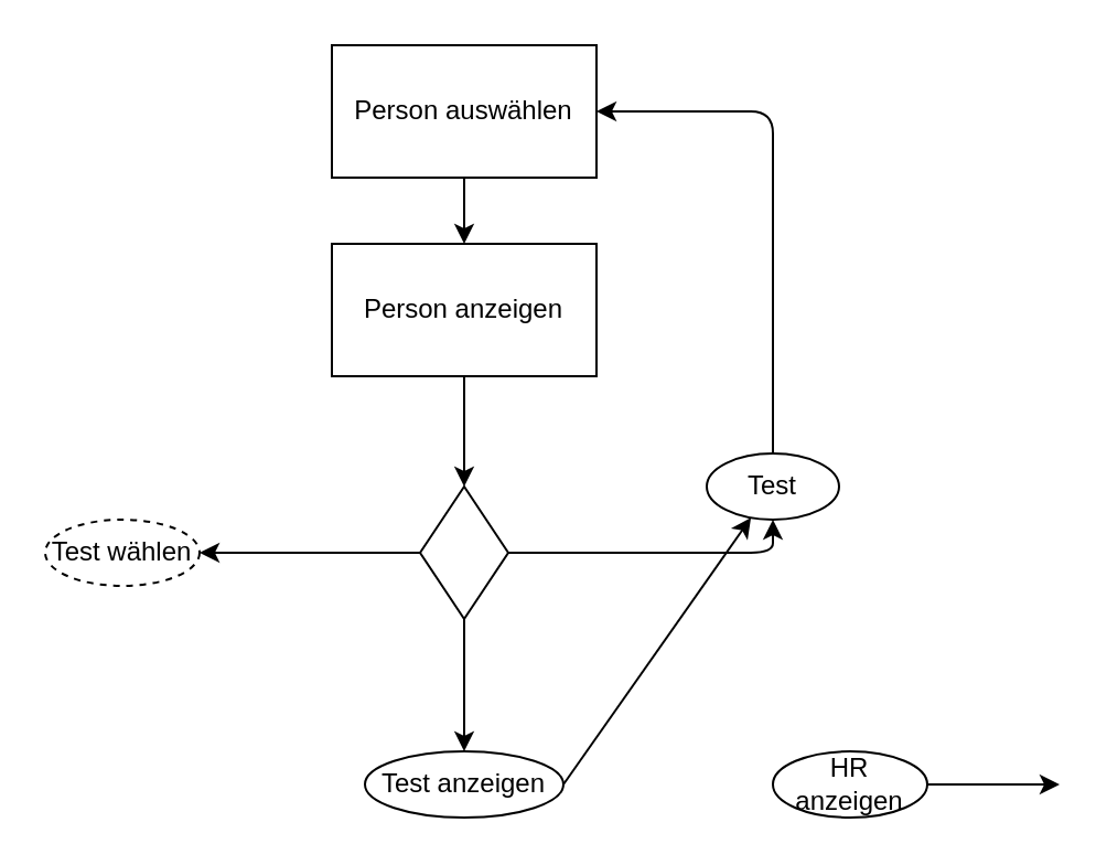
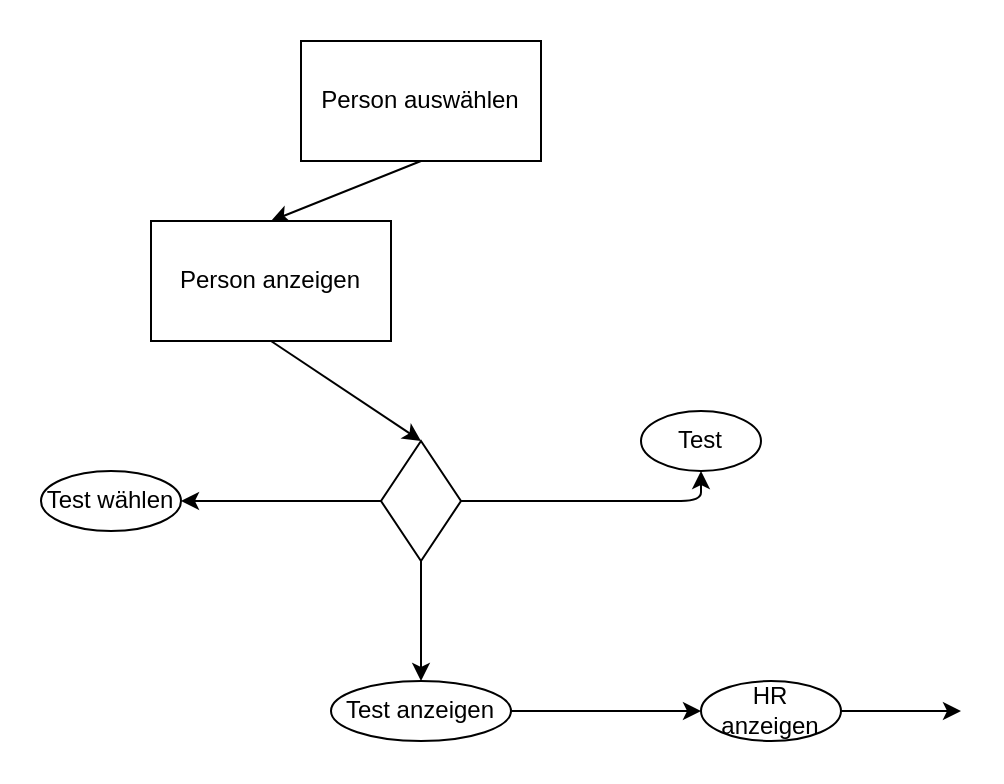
  <mxCell id="0" />
  <mxCell id="1" parent="0" />
  <mxCell id="2" style="edgeStyle=none;html=1;exitX=0.5;exitY=1;exitDx=0;exitDy=0;entryX=0.5;entryY=0;entryDx=0;entryDy=0;" edge="1" parent="1" source="3" target="5"><mxGeometry relative="1" as="geometry" /></mxCell>
  <mxCell id="3" value="Person auswählen" style="rounded=0;whiteSpace=wrap;html=1;" vertex="1" parent="1"><mxGeometry x="150" y="20" width="120" height="60" as="geometry" /></mxCell>
  <mxCell id="4" style="edgeStyle=none;html=1;exitX=0.5;exitY=1;exitDx=0;exitDy=0;entryX=0.5;entryY=0;entryDx=0;entryDy=0;" edge="1" parent="1" source="5" target="9"><mxGeometry relative="1" as="geometry" /></mxCell>
- <mxCell id="5" value="Person anzeigen" style="whiteSpace=wrap;html=1;" vertex="1" parent="1"><mxGeometry x="150" y="110" width="120" height="60" as="geometry" /></mxCell>
+ <mxCell id="5" value="Person anzeigen" style="whiteSpace=wrap;html=1;" vertex="1" parent="1"><mxGeometry x="75" y="110" width="120" height="60" as="geometry" /></mxCell>
  <mxCell id="6" style="edgeStyle=none;html=1;exitX=0;exitY=0.5;exitDx=0;exitDy=0;entryX=1;entryY=0.5;entryDx=0;entryDy=0;" edge="1" parent="1" source="9" target="10"><mxGeometry relative="1" as="geometry" /></mxCell>
  <mxCell id="7" style="edgeStyle=none;html=1;exitX=0.5;exitY=1;exitDx=0;exitDy=0;entryX=0.5;entryY=0;entryDx=0;entryDy=0;" edge="1" parent="1" source="9" target="12"><mxGeometry relative="1" as="geometry" /></mxCell>
  <mxCell id="8" style="edgeStyle=none;html=1;exitX=1;exitY=0.5;exitDx=0;exitDy=0;entryX=0.5;entryY=1;entryDx=0;entryDy=0;" edge="1" parent="1" source="9" target="16"><mxGeometry relative="1" as="geometry"><Array as="points"><mxPoint x="350" y="250" /></Array></mxGeometry></mxCell>
  <mxCell id="9" value="" style="rhombus;whiteSpace=wrap;html=1;" vertex="1" parent="1"><mxGeometry x="190" y="220" width="40" height="60" as="geometry" /></mxCell>
- <mxCell id="10" value="Test wählen" style="ellipse;whiteSpace=wrap;html=1;dashed=1;" vertex="1" parent="1"><mxGeometry x="20" y="235" width="70" height="30" as="geometry" /></mxCell>
- <mxCell id="11" style="edgeStyle=none;html=1;exitX=1;exitY=0.5;exitDx=0;exitDy=0;" edge="1" parent="1" source="12" target="16"><mxGeometry relative="1" as="geometry" /></mxCell>
+ <mxCell id="10" value="Test wählen" style="ellipse;whiteSpace=wrap;html=1;" vertex="1" parent="1"><mxGeometry x="20" y="235" width="70" height="30" as="geometry" /></mxCell>
+ <mxCell id="11" style="edgeStyle=none;html=1;exitX=1;exitY=0.5;exitDx=0;exitDy=0;entryX=0;entryY=0.5;entryDx=0;entryDy=0;" edge="1" parent="1" source="12" target="14"><mxGeometry relative="1" as="geometry" /></mxCell>
  <mxCell id="12" value="Test anzeigen" style="ellipse;whiteSpace=wrap;html=1;" vertex="1" parent="1"><mxGeometry x="165" y="340" width="90" height="30" as="geometry" /></mxCell>
  <mxCell id="13" style="edgeStyle=none;html=1;exitX=1;exitY=0.5;exitDx=0;exitDy=0;" edge="1" parent="1" source="14"><mxGeometry relative="1" as="geometry"><mxPoint x="480" y="355" as="targetPoint" /></mxGeometry></mxCell>
  <mxCell id="14" value="HR anzeigen" style="ellipse;whiteSpace=wrap;html=1;" vertex="1" parent="1"><mxGeometry x="350" y="340" width="70" height="30" as="geometry" /></mxCell>
- <mxCell id="15" style="edgeStyle=none;html=1;exitX=0.5;exitY=0;exitDx=0;exitDy=0;entryX=1;entryY=0.5;entryDx=0;entryDy=0;" edge="1" parent="1" source="16" target="3"><mxGeometry relative="1" as="geometry"><Array as="points"><mxPoint x="350" y="50" /></Array></mxGeometry></mxCell>
  <mxCell id="16" value="Test" style="ellipse;whiteSpace=wrap;html=1;" vertex="1" parent="1"><mxGeometry x="320" y="205" width="60" height="30" as="geometry" /></mxCell>
